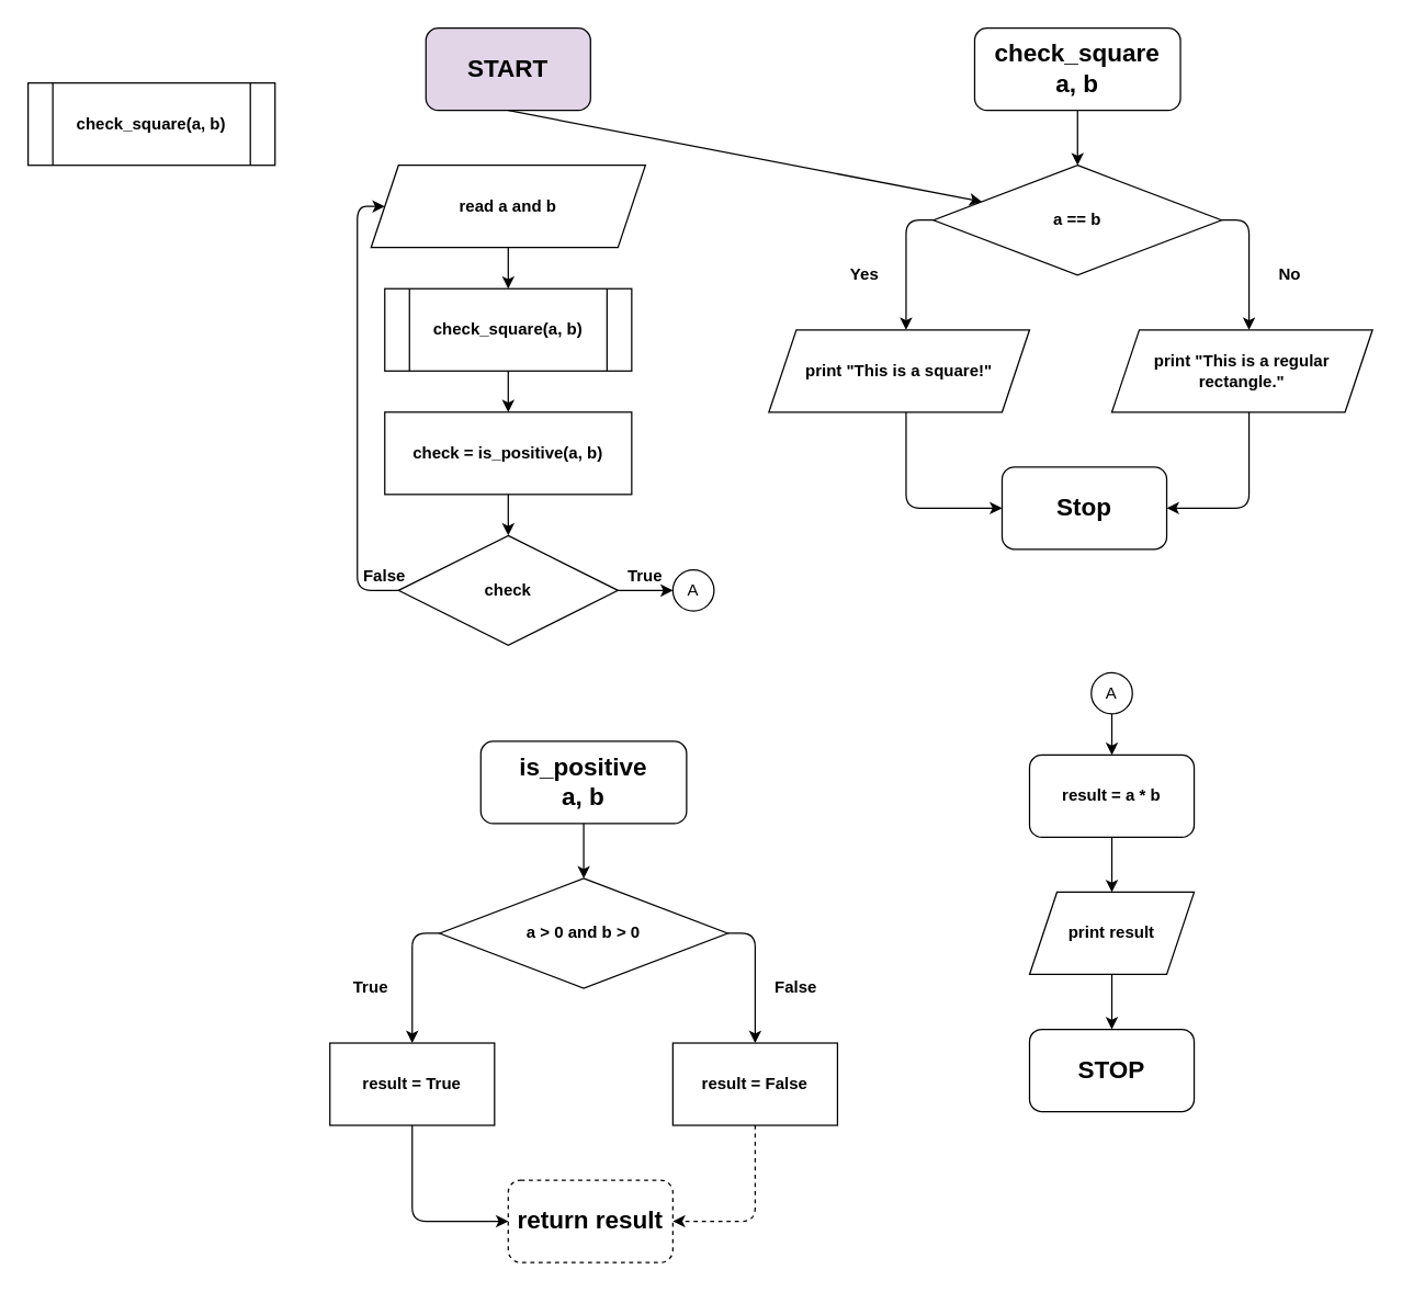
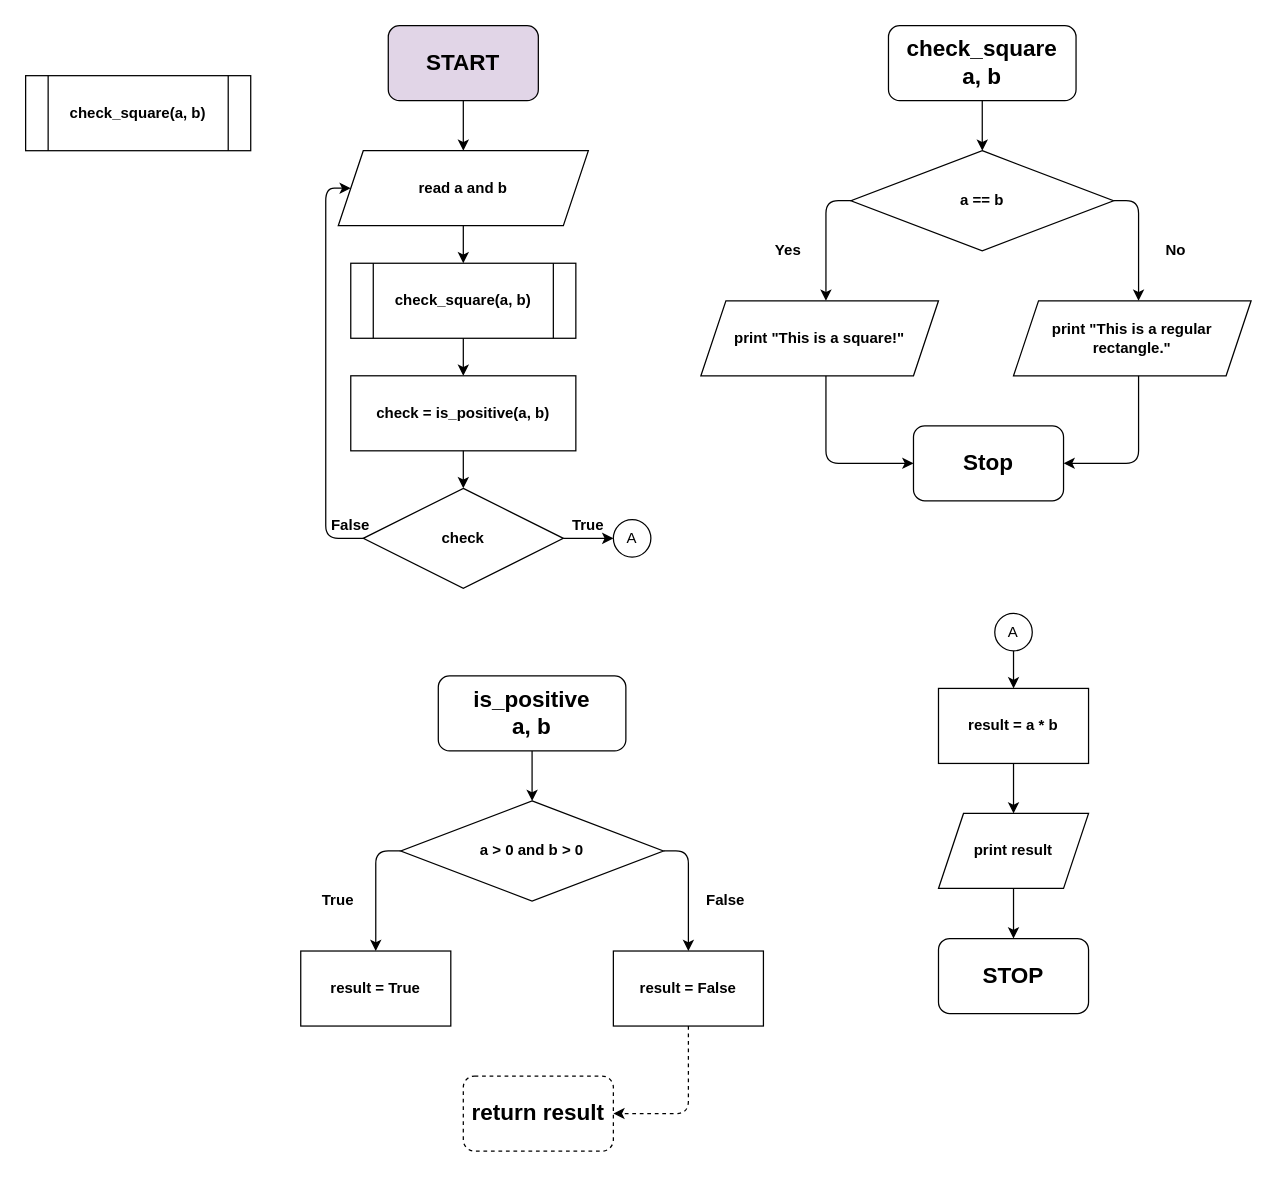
  <mxCell id="0" />
  <mxCell id="1" parent="0" />
  <mxCell id="2" value="&lt;b&gt;&lt;font style=&quot;font-size: 18px&quot;&gt;START&lt;/font&gt;&lt;/b&gt;" style="rounded=1;whiteSpace=wrap;html=1;fillColor=#e1d5e7;" parent="1" vertex="1"><mxGeometry x="310" y="20" width="120" height="60" as="geometry" /></mxCell>
- <mxCell id="3" value="" style="endArrow=classic;html=1;exitX=0.5;exitY=1;exitDx=0;exitDy=0;" parent="1" source="2" target="23" edge="1"><mxGeometry width="50" height="50" relative="1" as="geometry"><mxPoint x="640" y="290" as="sourcePoint" /><mxPoint x="370" y="120" as="targetPoint" /></mxGeometry></mxCell>
+ <mxCell id="3" value="" style="endArrow=classic;html=1;exitX=0.5;exitY=1;exitDx=0;exitDy=0;entryX=0.5;entryY=0;entryDx=0;entryDy=0;" parent="1" source="2" target="4" edge="1"><mxGeometry width="50" height="50" relative="1" as="geometry"><mxPoint x="640" y="290" as="sourcePoint" /><mxPoint x="370" y="120" as="targetPoint" /></mxGeometry></mxCell>
  <mxCell id="4" value="&lt;b&gt;read a and b&lt;/b&gt;" style="shape=parallelogram;perimeter=parallelogramPerimeter;whiteSpace=wrap;html=1;fixedSize=1;" parent="1" vertex="1"><mxGeometry x="270" y="120" width="200" height="60" as="geometry" /></mxCell>
  <mxCell id="5" value="" style="endArrow=classic;html=1;exitX=0.5;exitY=1;exitDx=0;exitDy=0;entryX=0.5;entryY=0;entryDx=0;entryDy=0;" parent="1" edge="1"><mxGeometry width="50" height="50" relative="1" as="geometry"><mxPoint x="370" y="180" as="sourcePoint" /><mxPoint x="370" y="210" as="targetPoint" /></mxGeometry></mxCell>
  <mxCell id="6" value="" style="endArrow=classic;html=1;entryX=0.5;entryY=0;entryDx=0;entryDy=0;" parent="1" target="7" edge="1"><mxGeometry width="50" height="50" relative="1" as="geometry"><mxPoint x="810" y="710" as="sourcePoint" /><mxPoint x="940" y="560" as="targetPoint" /></mxGeometry></mxCell>
  <mxCell id="7" value="&lt;span style=&quot;font-size: 18px&quot;&gt;&lt;b&gt;STOP&lt;/b&gt;&lt;/span&gt;" style="rounded=1;whiteSpace=wrap;html=1;" parent="1" vertex="1"><mxGeometry x="750" y="750" width="120" height="60" as="geometry" /></mxCell>
  <mxCell id="8" value="&lt;font&gt;&lt;span style=&quot;font-size: 18px&quot;&gt;&lt;b&gt;is_positive&lt;/b&gt;&lt;/span&gt;&lt;br&gt;&lt;span style=&quot;font-size: 18px&quot;&gt;&lt;b&gt;a, b&lt;/b&gt;&lt;/span&gt;&lt;br&gt;&lt;/font&gt;" style="rounded=1;whiteSpace=wrap;html=1;" parent="1" vertex="1"><mxGeometry x="350" y="540" width="150" height="60" as="geometry" /></mxCell>
  <mxCell id="9" value="" style="endArrow=classic;html=1;exitX=0.5;exitY=1;exitDx=0;exitDy=0;" parent="1" source="8" edge="1"><mxGeometry width="50" height="50" relative="1" as="geometry"><mxPoint x="170" y="760" as="sourcePoint" /><mxPoint x="425" y="640" as="targetPoint" /></mxGeometry></mxCell>
  <mxCell id="10" value="&lt;b&gt;a &amp;gt; 0 and b &amp;gt; 0&lt;/b&gt;" style="rhombus;whiteSpace=wrap;html=1;" parent="1" vertex="1"><mxGeometry x="320" y="640" width="210" height="80" as="geometry" /></mxCell>
  <mxCell id="11" value="" style="endArrow=classic;html=1;exitX=0;exitY=0.5;exitDx=0;exitDy=0;" parent="1" source="10" edge="1"><mxGeometry width="50" height="50" relative="1" as="geometry"><mxPoint x="170" y="760" as="sourcePoint" /><mxPoint x="300" y="760" as="targetPoint" /><Array as="points"><mxPoint x="300" y="680" /></Array></mxGeometry></mxCell>
  <mxCell id="12" value="" style="endArrow=classic;html=1;exitX=1;exitY=0.5;exitDx=0;exitDy=0;" parent="1" source="10" edge="1"><mxGeometry width="50" height="50" relative="1" as="geometry"><mxPoint x="170" y="760" as="sourcePoint" /><mxPoint x="550" y="760" as="targetPoint" /><Array as="points"><mxPoint x="550" y="680" /></Array></mxGeometry></mxCell>
  <mxCell id="13" value="&lt;b&gt;result = True&lt;/b&gt;" style="rounded=0;whiteSpace=wrap;html=1;" parent="1" vertex="1"><mxGeometry x="240" y="760" width="120" height="60" as="geometry" /></mxCell>
  <mxCell id="14" value="&lt;b&gt;result = False&lt;/b&gt;" style="rounded=0;whiteSpace=wrap;html=1;" parent="1" vertex="1"><mxGeometry x="490" y="760" width="120" height="60" as="geometry" /></mxCell>
  <mxCell id="15" value="&lt;b&gt;True&lt;/b&gt;" style="text;html=1;strokeColor=none;fillColor=none;align=center;verticalAlign=middle;whiteSpace=wrap;rounded=0;" parent="1" vertex="1"><mxGeometry y="710" width="40" height="20" as="geometry" x="250" /></mxCell>
  <mxCell id="16" value="&lt;b&gt;False&lt;/b&gt;" style="text;html=1;strokeColor=none;fillColor=none;align=center;verticalAlign=middle;whiteSpace=wrap;rounded=0;" parent="1" vertex="1"><mxGeometry x="560" y="710" width="40" height="20" as="geometry" /></mxCell>
  <mxCell id="17" value="&lt;b&gt;&lt;font style=&quot;font-size: 18px&quot;&gt;return result&lt;/font&gt;&lt;/b&gt;" style="rounded=1;whiteSpace=wrap;html=1;dashed=1;" parent="1" vertex="1"><mxGeometry x="370" y="860" width="120" height="60" as="geometry" /></mxCell>
- <mxCell id="18" value="" style="endArrow=classic;html=1;exitX=0.5;exitY=1;exitDx=0;exitDy=0;entryX=0;entryY=0.5;entryDx=0;entryDy=0;" parent="1" source="13" target="17" edge="1"><mxGeometry width="50" height="50" relative="1" as="geometry"><mxPoint x="170" y="760" as="sourcePoint" /><mxPoint x="220" y="710" as="targetPoint" /><Array as="points"><mxPoint x="300" y="890" /></Array></mxGeometry></mxCell>
  <mxCell id="19" value="" style="endArrow=classic;html=1;exitX=0.5;exitY=1;exitDx=0;exitDy=0;entryX=1;entryY=0.5;entryDx=0;entryDy=0;dashed=1;" parent="1" source="14" target="17" edge="1"><mxGeometry width="50" height="50" relative="1" as="geometry"><mxPoint x="170" y="760" as="sourcePoint" /><mxPoint x="220" y="710" as="targetPoint" /><Array as="points"><mxPoint x="550" y="890" /></Array></mxGeometry></mxCell>
  <mxCell id="20" value="&lt;b&gt;check_square(a, b)&lt;/b&gt;" style="shape=process;whiteSpace=wrap;html=1;backgroundOutline=1;" parent="1" vertex="1"><mxGeometry x="280" y="210" width="180" height="60" as="geometry" /></mxCell>
  <mxCell id="21" value="&lt;font&gt;&lt;font style=&quot;font-size: 18px&quot;&gt;&lt;b&gt;check_square&lt;/b&gt;&lt;br&gt;&lt;b&gt;a, b&lt;/b&gt;&lt;/font&gt;&lt;br&gt;&lt;/font&gt;" style="rounded=1;whiteSpace=wrap;html=1;" parent="1" vertex="1"><mxGeometry x="710" y="20" width="150" height="60" as="geometry" /></mxCell>
  <mxCell id="22" value="" style="endArrow=classic;html=1;exitX=0.5;exitY=1;exitDx=0;exitDy=0;" parent="1" source="21" edge="1"><mxGeometry width="50" height="50" relative="1" as="geometry"><mxPoint x="530" y="240" as="sourcePoint" /><mxPoint x="785" y="120" as="targetPoint" /></mxGeometry></mxCell>
  <mxCell id="23" value="&lt;b&gt;a == b&lt;/b&gt;" style="rhombus;whiteSpace=wrap;html=1;" parent="1" vertex="1"><mxGeometry x="680" y="120" width="210" height="80" as="geometry" /></mxCell>
  <mxCell id="24" value="" style="endArrow=classic;html=1;exitX=0;exitY=0.5;exitDx=0;exitDy=0;" parent="1" source="23" edge="1"><mxGeometry width="50" height="50" relative="1" as="geometry"><mxPoint x="530" y="240" as="sourcePoint" /><mxPoint x="660" y="240" as="targetPoint" /><Array as="points"><mxPoint x="660" y="160" /></Array></mxGeometry></mxCell>
  <mxCell id="25" value="" style="endArrow=classic;html=1;exitX=1;exitY=0.5;exitDx=0;exitDy=0;" parent="1" source="23" edge="1"><mxGeometry width="50" height="50" relative="1" as="geometry"><mxPoint x="530" y="240" as="sourcePoint" /><mxPoint x="910" y="240" as="targetPoint" /><Array as="points"><mxPoint x="910" y="160" /></Array></mxGeometry></mxCell>
  <mxCell id="26" value="&lt;b&gt;Yes&lt;/b&gt;" style="text;html=1;strokeColor=none;fillColor=none;align=center;verticalAlign=middle;whiteSpace=wrap;rounded=0;" parent="1" vertex="1"><mxGeometry x="610" y="190" width="40" height="20" as="geometry" /></mxCell>
  <mxCell id="27" value="&lt;b&gt;No&lt;/b&gt;" style="text;html=1;strokeColor=none;fillColor=none;align=center;verticalAlign=middle;whiteSpace=wrap;rounded=0;" parent="1" vertex="1"><mxGeometry x="920" y="190" width="40" height="20" as="geometry" /></mxCell>
  <mxCell id="28" value="&lt;b&gt;&lt;font style=&quot;font-size: 18px&quot;&gt;Stop&lt;/font&gt;&lt;/b&gt;" style="rounded=1;whiteSpace=wrap;html=1;" parent="1" vertex="1"><mxGeometry x="730" y="340" width="120" height="60" as="geometry" /></mxCell>
  <mxCell id="29" value="" style="endArrow=classic;html=1;exitX=0.5;exitY=1;exitDx=0;exitDy=0;entryX=0;entryY=0.5;entryDx=0;entryDy=0;" parent="1" target="28" edge="1"><mxGeometry width="50" height="50" relative="1" as="geometry"><mxPoint x="660" y="300" as="sourcePoint" /><mxPoint x="580" y="190" as="targetPoint" /><Array as="points"><mxPoint x="660" y="370" /></Array></mxGeometry></mxCell>
  <mxCell id="30" value="" style="endArrow=classic;html=1;exitX=0.5;exitY=1;exitDx=0;exitDy=0;entryX=1;entryY=0.5;entryDx=0;entryDy=0;" parent="1" target="28" edge="1"><mxGeometry width="50" height="50" relative="1" as="geometry"><mxPoint x="910" y="300" as="sourcePoint" /><mxPoint x="580" y="190" as="targetPoint" /><Array as="points"><mxPoint x="910" y="370" /></Array></mxGeometry></mxCell>
  <mxCell id="31" value="&lt;b&gt;print &quot;This is a square!&quot;&lt;/b&gt;" style="shape=parallelogram;perimeter=parallelogramPerimeter;whiteSpace=wrap;html=1;fixedSize=1;" parent="1" vertex="1"><mxGeometry x="560" y="240" width="190" height="60" as="geometry" /></mxCell>
  <mxCell id="32" value="&lt;b&gt;print &quot;This is a regular rectangle.&quot;&lt;/b&gt;" style="shape=parallelogram;perimeter=parallelogramPerimeter;whiteSpace=wrap;html=1;fixedSize=1;" parent="1" vertex="1"><mxGeometry x="810" y="240" width="190" height="60" as="geometry" /></mxCell>
  <mxCell id="33" value="" style="endArrow=classic;html=1;exitX=0.5;exitY=1;exitDx=0;exitDy=0;" parent="1" source="20" edge="1"><mxGeometry width="50" height="50" relative="1" as="geometry"><mxPoint x="500" y="400" as="sourcePoint" /><mxPoint x="370" y="300" as="targetPoint" /></mxGeometry></mxCell>
  <mxCell id="34" value="&lt;b&gt;check = is_positive(a, b)&lt;/b&gt;" style="rounded=0;whiteSpace=wrap;html=1;" parent="1" vertex="1"><mxGeometry x="280" y="300" width="180" height="60" as="geometry" /></mxCell>
  <mxCell id="35" value="&lt;b&gt;check&lt;/b&gt;" style="rhombus;whiteSpace=wrap;html=1;" parent="1" vertex="1"><mxGeometry x="290" y="390" width="160" height="80" as="geometry" /></mxCell>
  <mxCell id="36" value="" style="endArrow=classic;html=1;exitX=0.5;exitY=1;exitDx=0;exitDy=0;entryX=0.5;entryY=0;entryDx=0;entryDy=0;" parent="1" source="34" target="35" edge="1"><mxGeometry width="50" height="50" relative="1" as="geometry"><mxPoint x="500" y="300" as="sourcePoint" /><mxPoint x="550" y="250" as="targetPoint" /></mxGeometry></mxCell>
  <mxCell id="37" value="" style="endArrow=classic;html=1;exitX=1;exitY=0.5;exitDx=0;exitDy=0;" parent="1" source="35" target="38" edge="1"><mxGeometry width="50" height="50" relative="1" as="geometry"><mxPoint x="500" y="300" as="sourcePoint" /><mxPoint x="490" y="430" as="targetPoint" /></mxGeometry></mxCell>
  <mxCell id="38" value="A" style="ellipse;whiteSpace=wrap;html=1;aspect=fixed;" parent="1" vertex="1"><mxGeometry x="490" y="415" width="30" height="30" as="geometry" /></mxCell>
  <mxCell id="39" value="&lt;b&gt;True&lt;/b&gt;" style="text;html=1;strokeColor=none;fillColor=none;align=center;verticalAlign=middle;whiteSpace=wrap;rounded=0;" parent="1" vertex="1"><mxGeometry x="450" y="410" width="40" height="20" as="geometry" /></mxCell>
  <mxCell id="40" value="" style="endArrow=classic;html=1;exitX=0;exitY=0.5;exitDx=0;exitDy=0;entryX=0;entryY=0.5;entryDx=0;entryDy=0;" parent="1" source="35" target="4" edge="1"><mxGeometry width="50" height="50" relative="1" as="geometry"><mxPoint x="500" y="400" as="sourcePoint" /><mxPoint x="260" y="150" as="targetPoint" /><Array as="points"><mxPoint x="260" y="430" /><mxPoint x="260" y="150" /></Array></mxGeometry></mxCell>
  <mxCell id="41" value="&lt;b&gt;False&lt;/b&gt;" style="text;html=1;strokeColor=none;fillColor=none;align=center;verticalAlign=middle;whiteSpace=wrap;rounded=0;" parent="1" vertex="1"><mxGeometry x="260" y="410" width="40" height="20" as="geometry" /></mxCell>
  <mxCell id="42" value="&lt;b&gt;print result&lt;/b&gt;" style="shape=parallelogram;perimeter=parallelogramPerimeter;whiteSpace=wrap;html=1;fixedSize=1;" parent="1" vertex="1"><mxGeometry x="750" y="650" width="120" height="60" as="geometry" /></mxCell>
- <mxCell id="43" value="&lt;b&gt;result = a * b&lt;/b&gt;" style="whiteSpace=wrap;html=1;rounded=1;" parent="1" vertex="1"><mxGeometry x="750" y="550" width="120" height="60" as="geometry" /></mxCell>
+ <mxCell id="43" value="&lt;b&gt;result = a * b&lt;/b&gt;" style="rounded=0;whiteSpace=wrap;html=1;" parent="1" vertex="1"><mxGeometry x="750" y="550" width="120" height="60" as="geometry" /></mxCell>
  <mxCell id="44" value="" style="endArrow=classic;html=1;exitX=0.5;exitY=1;exitDx=0;exitDy=0;entryX=0.5;entryY=0;entryDx=0;entryDy=0;" parent="1" source="43" target="42" edge="1"><mxGeometry width="50" height="50" relative="1" as="geometry"><mxPoint x="370" y="630" as="sourcePoint" /><mxPoint x="420" y="580" as="targetPoint" /></mxGeometry></mxCell>
  <mxCell id="45" value="" style="endArrow=classic;html=1;entryX=0.5;entryY=0;entryDx=0;entryDy=0;" parent="1" target="43" edge="1"><mxGeometry width="50" height="50" relative="1" as="geometry"><mxPoint x="810" y="520" as="sourcePoint" /><mxPoint x="810" y="460" as="targetPoint" /></mxGeometry></mxCell>
  <mxCell id="46" value="A" style="ellipse;whiteSpace=wrap;html=1;aspect=fixed;" parent="1" vertex="1"><mxGeometry x="795" y="490" width="30" height="30" as="geometry" /></mxCell>
  <mxCell id="47" value="&lt;b&gt;check_square(a, b)&lt;/b&gt;" style="shape=process;whiteSpace=wrap;html=1;backgroundOutline=1;" parent="1" vertex="1"><mxGeometry x="20" y="60" width="180" height="60" as="geometry" /></mxCell>
